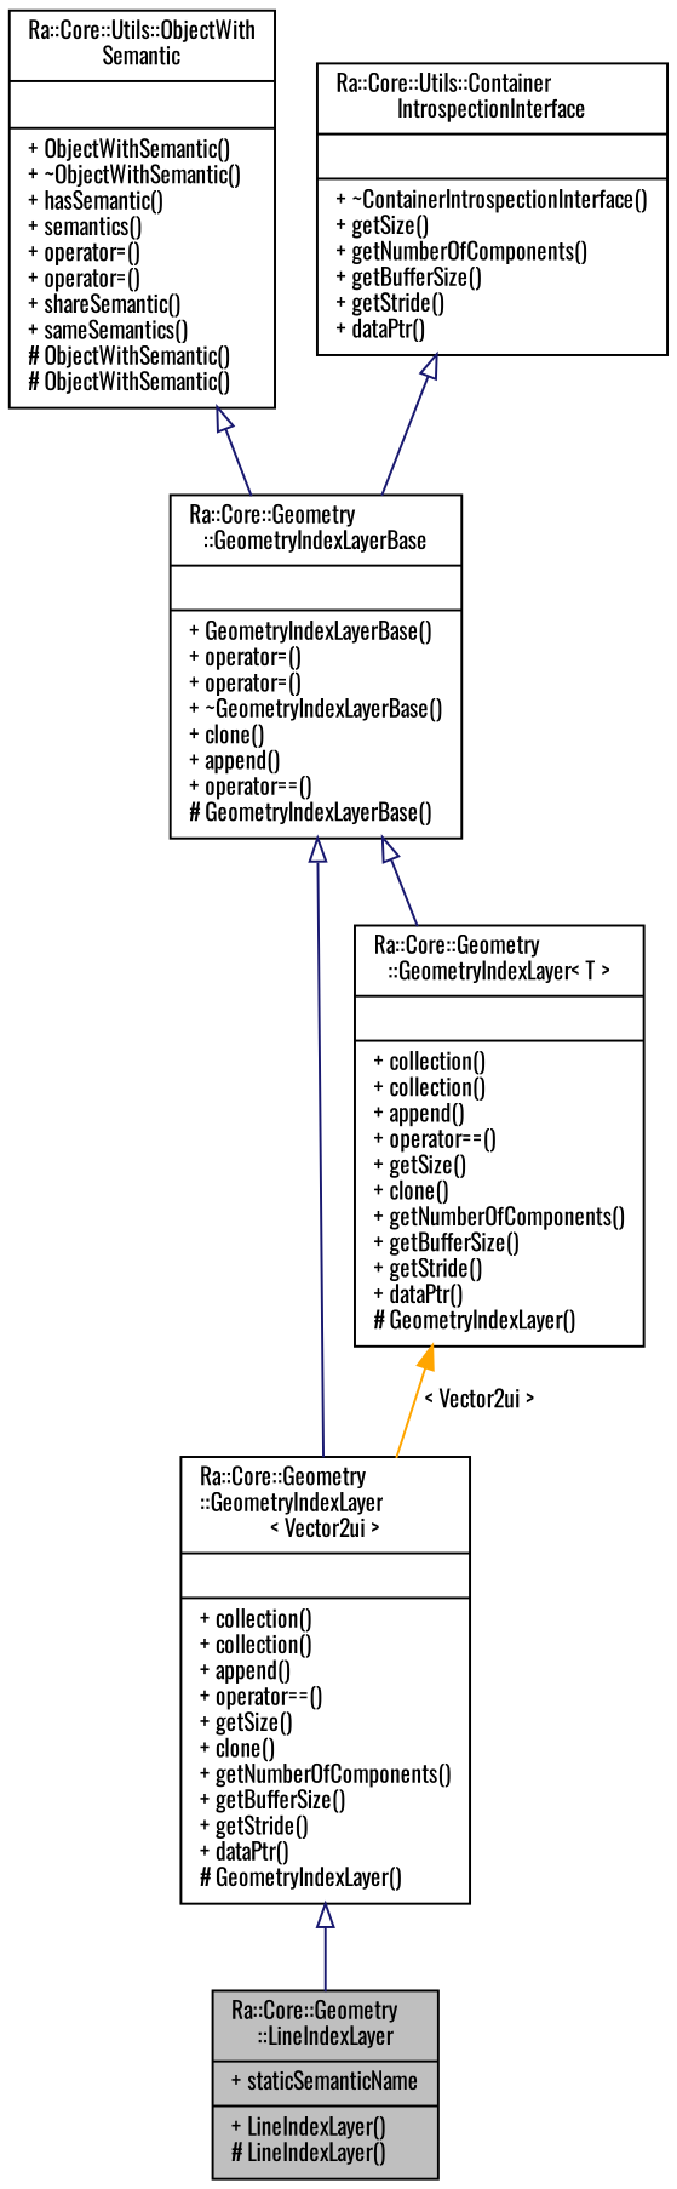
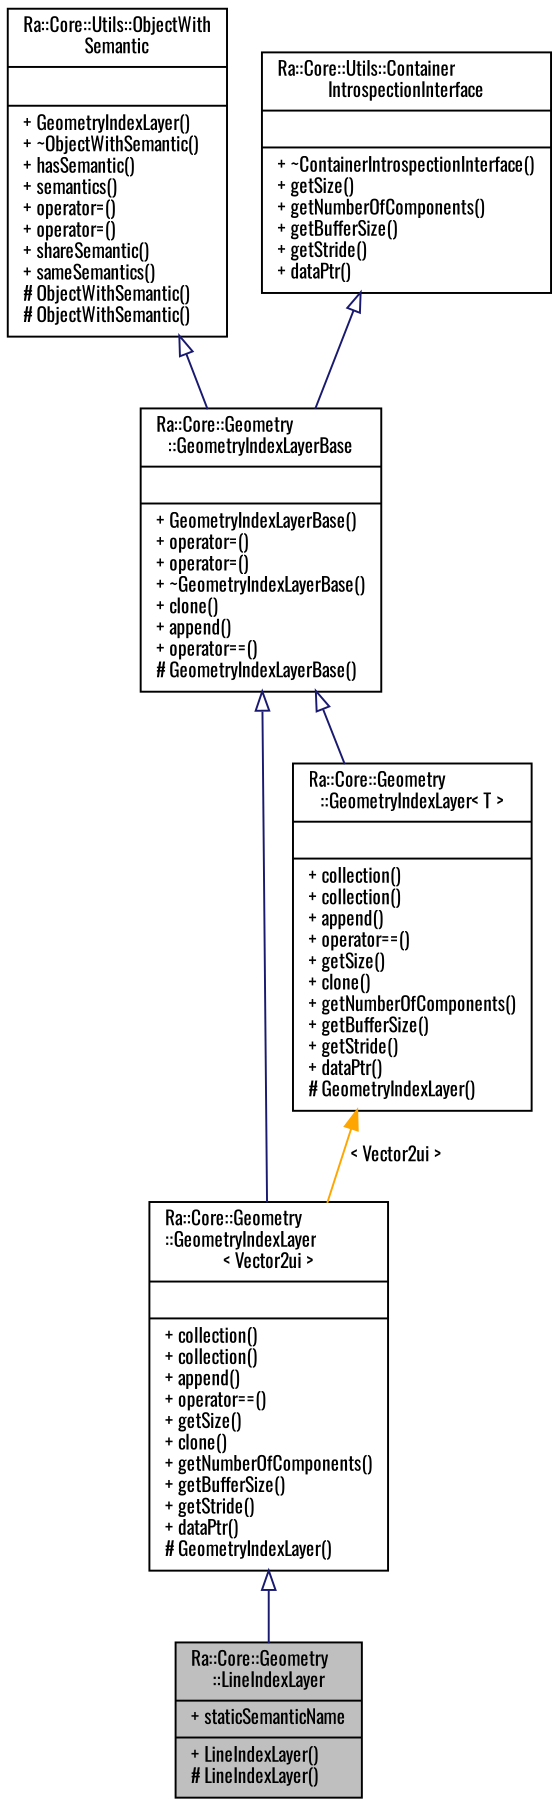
  digraph {
    fontname=Oswald
    node [color=black fillcolor=white fontname=Oswald fontsize=10 shape=record style=filled]
    edge [arrowtail=onormal color=midnightblue dir=back fontname=Oswald fontsize=10 labelfontname=Helvetica labelfontsize=10 style=solid]
    n1 [fillcolor=grey75 fontcolor=black height=0.2 label="{Ra::Core::Geometry\l::LineIndexLayer\n|+ staticSemanticName\l|+ LineIndexLayer()\l# LineIndexLayer()\l}" width=0.4]
    n2 [height=0.2 label="{Ra::Core::Geometry\l::GeometryIndexLayer\l\< Vector2ui \>\n||+ collection()\l+ collection()\l+ append()\l+ operator==()\l+ getSize()\l+ clone()\l+ getNumberOfComponents()\l+ getBufferSize()\l+ getStride()\l+ dataPtr()\l# GeometryIndexLayer()\l}" width=0.4]
    n3 [height=0.2 label="{Ra::Core::Geometry\l::GeometryIndexLayerBase\n||+ GeometryIndexLayerBase()\l+ operator=()\l+ operator=()\l+ ~GeometryIndexLayerBase()\l+ clone()\l+ append()\l+ operator==()\l# GeometryIndexLayerBase()\l}" width=0.4]
    n4 [height=0.2 label="{Ra::Core::Geometry\l::GeometryIndexLayer\< T \>\n||+ collection()\l+ collection()\l+ append()\l+ operator==()\l+ getSize()\l+ clone()\l+ getNumberOfComponents()\l+ getBufferSize()\l+ getStride()\l+ dataPtr()\l# GeometryIndexLayer()\l}" width=0.4]
-   n5 [height=0.2 label="{Ra::Core::Utils::ObjectWith\lSemantic\n||+ ObjectWithSemantic()\l+ ~ObjectWithSemantic()\l+ hasSemantic()\l+ semantics()\l+ operator=()\l+ operator=()\l+ shareSemantic()\l+ sameSemantics()\l# ObjectWithSemantic()\l# ObjectWithSemantic()\l}" width=0.4]
+   n5 [height=0.2 label="{Ra::Core::Utils::ObjectWith\lSemantic\n||+ GeometryIndexLayer()\l+ ~ObjectWithSemantic()\l+ hasSemantic()\l+ semantics()\l+ operator=()\l+ operator=()\l+ shareSemantic()\l+ sameSemantics()\l# ObjectWithSemantic()\l# ObjectWithSemantic()\l}" width=0.4]
    n6 [height=0.2 label="{Ra::Core::Utils::Container\lIntrospectionInterface\n||+ ~ContainerIntrospectionInterface()\l+ getSize()\l+ getNumberOfComponents()\l+ getBufferSize()\l+ getStride()\l+ dataPtr()\l}" width=0.4]
    n2 -> n1
    n3 -> n2
    n3 -> n4
    n4 -> n2 [color=orange label=" \< Vector2ui \>" arrowtail=""]
    n5 -> n3
    n6 -> n3
  }
